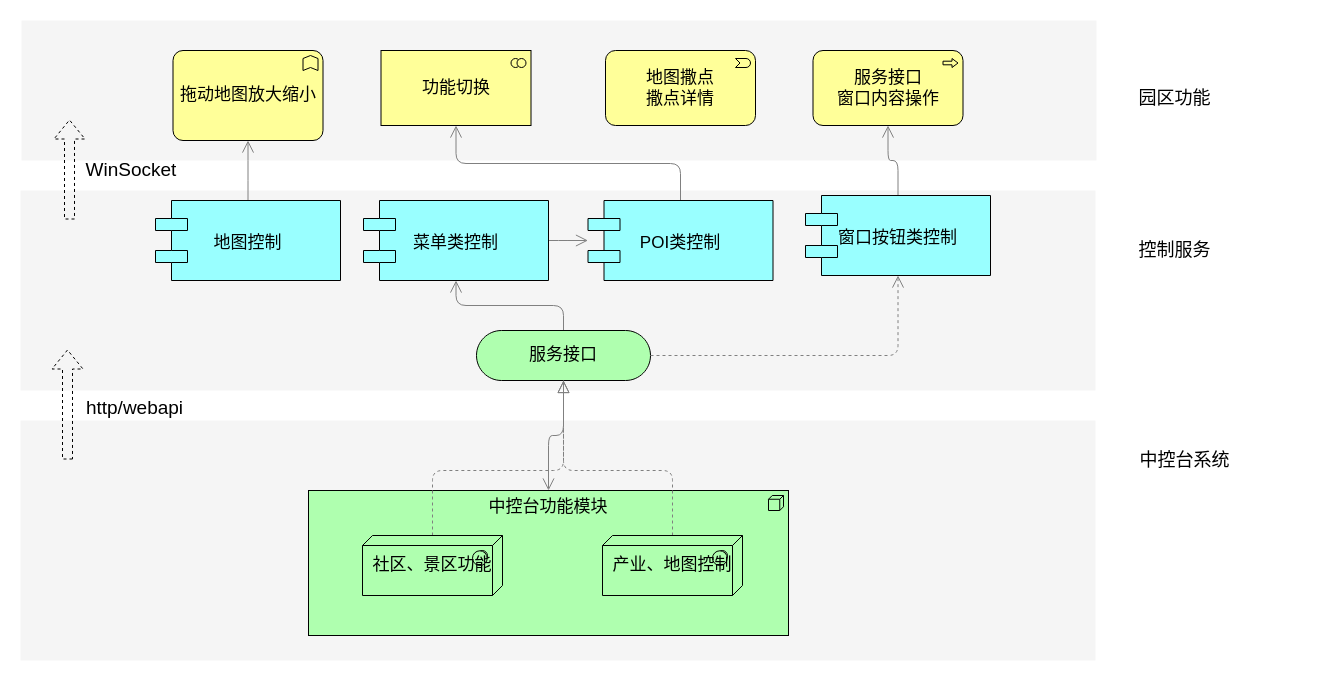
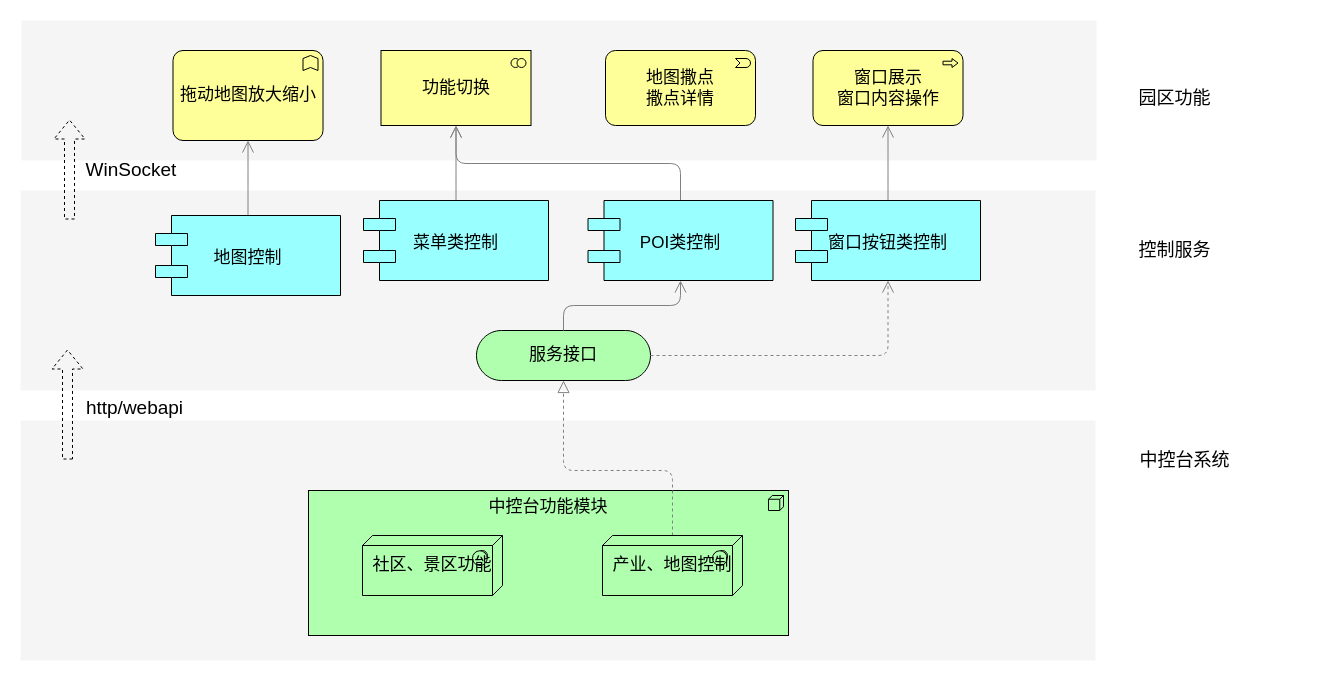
  <mxCell id="0" style=";html=1;" />
  <mxCell id="1" style=";html=1;" parent="0" />
  <mxCell id="2" value="" style="whiteSpace=wrap;html=1;strokeColor=none;strokeWidth=1;fillColor=#f5f5f5;fontSize=14;" parent="1" vertex="1"><mxGeometry x="20" y="420" width="1075" height="240" as="geometry" /></mxCell>
  <mxCell id="3" value="" style="whiteSpace=wrap;html=1;strokeColor=none;strokeWidth=1;fillColor=#f5f5f5;fontSize=14;" parent="1" vertex="1"><mxGeometry x="20" y="190" width="1075" height="200" as="geometry" /></mxCell>
  <mxCell id="4" value="" style="whiteSpace=wrap;html=1;strokeColor=none;strokeWidth=1;fillColor=#f5f5f5;fontSize=14;" parent="1" vertex="1"><mxGeometry x="21" y="20" width="1075" height="140" as="geometry" /></mxCell>
  <mxCell id="5" value="中控台功能模块" style="html=1;whiteSpace=wrap;fillColor=#AFFFAF;strokeColor=#000000;shape=mxgraph.archimate3.application;appType=node;archiType=square;fontSize=17;verticalAlign=top;" parent="1" vertex="1"><mxGeometry x="308" y="490" width="480" height="145" as="geometry" /></mxCell>
- <mxCell id="6" style="edgeStyle=orthogonalEdgeStyle;rounded=1;elbow=vertical;html=1;startSize=10;endArrow=block;endFill=0;endSize=10;jettySize=auto;orthogonalLoop=1;strokeColor=#808080;fontSize=14;dashed=1;" parent="1" source="7" target="11" edge="1"><mxGeometry relative="1" as="geometry"><Array as="points"><mxPoint x="432" y="470" /><mxPoint x="563" y="470" /></Array></mxGeometry></mxCell>
  <mxCell id="7" value="社区、景区功能" style="html=1;whiteSpace=wrap;fillColor=#AFFFAF;strokeColor=#000000;shape=mxgraph.archimate3.tech;techType=sysSw;fontSize=17;" parent="1" vertex="1"><mxGeometry x="362" y="535" width="140" height="60" as="geometry" /></mxCell>
  <mxCell id="8" style="edgeStyle=orthogonalEdgeStyle;rounded=1;elbow=vertical;html=1;startSize=10;endArrow=block;endFill=0;endSize=10;jettySize=auto;orthogonalLoop=1;strokeColor=#808080;fontSize=14;dashed=1;entryX=0.5;entryY=1;entryDx=0;entryDy=0;entryPerimeter=0;" parent="1" source="9" edge="1" target="11"><mxGeometry relative="1" as="geometry"><mxPoint x="580" y="420" as="targetPoint" /><Array as="points"><mxPoint x="672" y="470" /><mxPoint x="563" y="470" /></Array></mxGeometry></mxCell>
  <mxCell id="9" value="&lt;div style=&quot;font-size: 17px;&quot;&gt;产业、地图控制&lt;/div&gt;" style="html=1;whiteSpace=wrap;fillColor=#AFFFAF;strokeColor=#000000;shape=mxgraph.archimate3.tech;techType=sysSw;fontSize=17;" parent="1" vertex="1"><mxGeometry x="602" y="535" width="140" height="60" as="geometry" /></mxCell>
- <mxCell id="10" style="edgeStyle=orthogonalEdgeStyle;rounded=1;elbow=vertical;html=1;startSize=10;endArrow=open;endFill=0;endSize=10;jettySize=auto;orthogonalLoop=1;strokeColor=#808080;fontSize=14;" parent="1" source="11" target="17" edge="1"><mxGeometry relative="1" as="geometry" /></mxCell>
  <mxCell id="11" value="服务接口" style="html=1;whiteSpace=wrap;fillColor=#AFFFAF;strokeColor=#000000;shape=mxgraph.archimate3.service;fontSize=17;" parent="1" vertex="1"><mxGeometry x="476" y="330" width="174" height="50" as="geometry" /></mxCell>
  <mxCell id="12" style="rounded=1;elbow=vertical;html=1;startSize=10;endArrow=open;endFill=0;endSize=10;jettySize=auto;orthogonalLoop=1;strokeColor=#808080;fontSize=14;edgeStyle=orthogonalEdgeStyle;dashed=1;" parent="1" source="11" target="21" edge="1"><mxGeometry relative="1" as="geometry"><mxPoint x="655" y="390" as="sourcePoint" /></mxGeometry></mxCell>
- <mxCell id="13" style="edgeStyle=orthogonalEdgeStyle;rounded=1;elbow=vertical;html=1;startSize=10;endArrow=open;endFill=0;endSize=10;jettySize=auto;orthogonalLoop=1;strokeColor=#808080;fontSize=14;" parent="1" source="11" target="5" edge="1"><mxGeometry relative="1" as="geometry"><mxPoint x="619.765" y="370.706" as="sourcePoint" /></mxGeometry></mxCell>
+ <mxCell id="13" style="edgeStyle=orthogonalEdgeStyle;rounded=1;elbow=vertical;html=1;startSize=10;endArrow=open;endFill=0;endSize=10;jettySize=auto;orthogonalLoop=1;strokeColor=#808080;fontSize=14;entryX=0.5;entryY=1;" parent="1" source="11" target="19" edge="1"><mxGeometry relative="1" as="geometry"><mxPoint x="619.765" y="370.706" as="sourcePoint" /></mxGeometry></mxCell>
  <mxCell id="14" style="edgeStyle=elbowEdgeStyle;rounded=1;elbow=vertical;html=1;startSize=10;endArrow=open;endFill=0;endSize=10;jettySize=auto;orthogonalLoop=1;strokeColor=#808080;fontSize=14;" parent="1" source="15" target="22" edge="1"><mxGeometry relative="1" as="geometry" /></mxCell>
- <mxCell id="15" value="地图控制" style="shape=component;align=center;strokeColor=#000000;fillColor=#99ffff;gradientColor=none;fontSize=17;" parent="1" vertex="1"><mxGeometry x="155" y="200" width="185" height="80" as="geometry" /></mxCell>
- <mxCell id="16" style="edgeStyle=elbowEdgeStyle;rounded=1;elbow=vertical;html=1;startSize=10;endArrow=open;endFill=0;endSize=10;jettySize=auto;orthogonalLoop=1;strokeColor=#808080;fontSize=14;" parent="1" source="17" target="19" edge="1"><mxGeometry relative="1" as="geometry" /></mxCell>
+ <mxCell id="15" value="地图控制" style="shape=component;align=center;strokeColor=#000000;fillColor=#99ffff;gradientColor=none;fontSize=17;" parent="1" vertex="1"><mxGeometry x="155" y="215" width="185" height="80" as="geometry" /></mxCell>
+ <mxCell id="16" style="edgeStyle=elbowEdgeStyle;rounded=1;elbow=vertical;html=1;startSize=10;endArrow=open;endFill=0;endSize=10;jettySize=auto;orthogonalLoop=1;strokeColor=#808080;fontSize=14;" parent="1" source="17" target="23" edge="1"><mxGeometry relative="1" as="geometry" /></mxCell>
  <mxCell id="17" value="菜单类控制" style="shape=component;align=center;strokeColor=#000000;fillColor=#99ffff;gradientColor=none;fontSize=17;" parent="1" vertex="1"><mxGeometry x="363" y="200" width="185" height="80" as="geometry" /></mxCell>
  <mxCell id="18" style="edgeStyle=elbowEdgeStyle;rounded=1;elbow=vertical;html=1;startSize=10;endArrow=open;endFill=0;endSize=10;jettySize=auto;orthogonalLoop=1;strokeColor=#808080;fontSize=14;" parent="1" source="19" target="23" edge="1"><mxGeometry relative="1" as="geometry" /></mxCell>
  <mxCell id="19" value="POI类控制" style="shape=component;align=center;strokeColor=#000000;fillColor=#99ffff;gradientColor=none;fontSize=17;" parent="1" vertex="1"><mxGeometry x="587.5" y="200" width="185" height="80" as="geometry" /></mxCell>
  <mxCell id="20" style="edgeStyle=elbowEdgeStyle;rounded=1;elbow=vertical;html=1;startSize=10;endArrow=open;endFill=0;endSize=10;jettySize=auto;orthogonalLoop=1;strokeColor=#808080;fontSize=14;" parent="1" source="21" target="25" edge="1"><mxGeometry relative="1" as="geometry" /></mxCell>
- <mxCell id="21" value="窗口按钮类控制" style="shape=component;align=center;strokeColor=#000000;fillColor=#99ffff;gradientColor=none;fontSize=17;" parent="1" vertex="1"><mxGeometry x="805" y="195" width="185" height="80" as="geometry" /></mxCell>
+ <mxCell id="21" value="窗口按钮类控制" style="shape=component;align=center;strokeColor=#000000;fillColor=#99ffff;gradientColor=none;fontSize=17;" parent="1" vertex="1"><mxGeometry x="795" y="200" width="185" height="80" as="geometry" /></mxCell>
  <mxCell id="22" value="拖动地图放大缩小" style="html=1;whiteSpace=wrap;fillColor=#ffff99;strokeColor=#000000;shape=mxgraph.archimate3.application;appType=func;archiType=rounded;fontSize=17;" parent="1" vertex="1"><mxGeometry x="172.5" y="50" width="150" height="90" as="geometry" /></mxCell>
  <mxCell id="23" value="功能切换" style="html=1;whiteSpace=wrap;fillColor=#ffff99;strokeColor=#000000;shape=mxgraph.archimate3.application;appType=collab;archiType=square;fontSize=17;" parent="1" vertex="1"><mxGeometry x="380.5" y="50" width="150" height="75" as="geometry" /></mxCell>
  <mxCell id="24" value="地图撒点&lt;br style=&quot;font-size: 17px;&quot;&gt;撒点详情&lt;br style=&quot;font-size: 17px;&quot;&gt;" style="html=1;whiteSpace=wrap;fillColor=#ffff99;strokeColor=#000000;shape=mxgraph.archimate3.application;appType=event;archiType=rounded;fontSize=17;" parent="1" vertex="1"><mxGeometry x="605" y="50" width="150" height="75" as="geometry" /></mxCell>
- <mxCell id="25" value="服务接口&lt;br style=&quot;font-size: 17px&quot;&gt;窗口内容操作&lt;br style=&quot;font-size: 17px&quot;&gt;" style="html=1;whiteSpace=wrap;fillColor=#ffff99;strokeColor=#000000;shape=mxgraph.archimate3.application;appType=proc;archiType=rounded;fontSize=17;" parent="1" vertex="1"><mxGeometry x="812.5" y="50" width="150" height="75" as="geometry" /></mxCell>
+ <mxCell id="25" value="窗口展示&lt;br style=&quot;font-size: 17px&quot;&gt;窗口内容操作&lt;br style=&quot;font-size: 17px&quot;&gt;" style="html=1;whiteSpace=wrap;fillColor=#ffff99;strokeColor=#000000;shape=mxgraph.archimate3.application;appType=proc;archiType=rounded;fontSize=17;" parent="1" vertex="1"><mxGeometry x="812.5" y="50" width="150" height="75" as="geometry" /></mxCell>
  <mxCell id="26" value="中控台系统" style="text;html=1;strokeColor=none;fillColor=none;align=center;verticalAlign=middle;whiteSpace=wrap;fontSize=18;" parent="1" vertex="1"><mxGeometry x="1070" y="450" width="229" height="20" as="geometry" /></mxCell>
  <mxCell id="27" value="控制服务" style="text;html=1;strokeColor=none;fillColor=none;align=center;verticalAlign=middle;whiteSpace=wrap;fontSize=18;" parent="1" vertex="1"><mxGeometry x="1059" y="240" width="231" height="20" as="geometry" /></mxCell>
  <mxCell id="28" value="园区功能" style="text;html=1;strokeColor=none;fillColor=none;align=center;verticalAlign=middle;whiteSpace=wrap;fontSize=18;" parent="1" vertex="1"><mxGeometry x="1060" y="88" width="229" height="20" as="geometry" /></mxCell>
  <mxCell id="29" value="" style="shape=flexArrow;endArrow=classic;html=1;fontSize=17;dashed=1;" edge="1" parent="1"><mxGeometry width="50" height="50" relative="1" as="geometry"><mxPoint x="69" y="219" as="sourcePoint" /><mxPoint x="69" y="119" as="targetPoint" /></mxGeometry></mxCell>
  <mxCell id="30" value="" style="shape=flexArrow;endArrow=classic;html=1;dashed=1;fontSize=17;" edge="1" parent="1"><mxGeometry width="50" height="50" relative="1" as="geometry"><mxPoint x="67" y="459" as="sourcePoint" /><mxPoint x="67" y="349" as="targetPoint" /></mxGeometry></mxCell>
  <mxCell id="31" value="WinSocket" style="text;html=1;strokeColor=none;fillColor=none;align=center;verticalAlign=middle;whiteSpace=wrap;rounded=0;fontSize=19;fontStyle=0" vertex="1" parent="1"><mxGeometry x="102" y="160" width="58" height="20" as="geometry" /></mxCell>
  <mxCell id="32" value="http/webapi" style="text;html=1;strokeColor=none;fillColor=none;align=center;verticalAlign=middle;whiteSpace=wrap;rounded=0;fontSize=19;fontStyle=0" vertex="1" parent="1"><mxGeometry x="99" y="398" width="71" height="20" as="geometry" /></mxCell>
